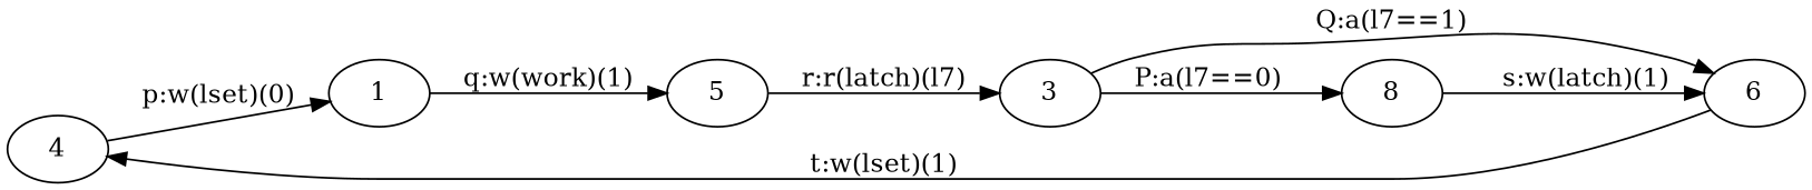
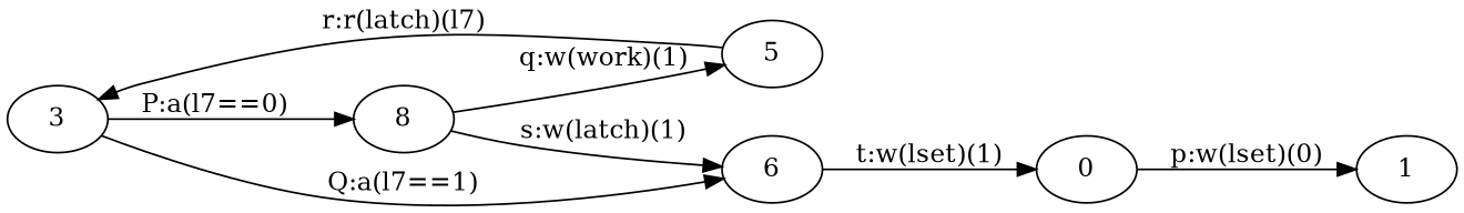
  digraph {
    rankdir=LR
    node [fixedsize=false regular=false]
    edge [constraint=true decorate=false labelfloat=false]
-   n1 [label=4]
+   n1 [label=0]
    n2 [label=1]
    n3 [label=5]
    n4 [label=3]
    n5 [label=6]
    n6 [label=8]
    n1 -> n2 [label="p:w(lset)(0)"]
-   n2 -> n3 [label="q:w(work)(1)"]
+   n6 -> n3 [label="q:w(work)(1)"]
    n3 -> n4 [label="r:r(latch)(l7)"]
    n4 -> n5 [label="Q:a(l7==1)"]
    n4 -> n6 [label="P:a(l7==0)"]
    n5 -> n1 [label="t:w(lset)(1)"]
    n6 -> n5 [label="s:w(latch)(1)"]
  }
